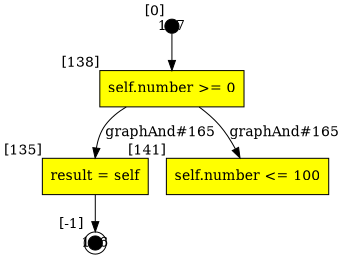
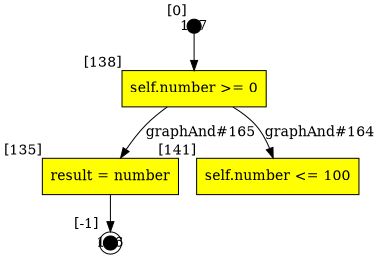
  digraph {
    node [fillcolor=yellow shape=box style=filled]
-   n1 [label="result = self" xlabel="[135]"]
+   n1 [label="result = number" xlabel="[135]"]
    136 [fillcolor=black fixedsize=true height=.2 shape=doublecircle width=.2 xlabel="[-1]"]
    137 [fillcolor=black fixedsize=true height=.2 shape=circle width=.2 xlabel="[0]"]
    n4 [label="self.number >= 0" xlabel="[138]"]
    n5 [label="self.number <= 100" xlabel="[141]"]
    n1 -> 136
    137 -> n4
    n4 -> n1 [label="graphAnd#165"]
-   n4 -> n5 [label="graphAnd#165"]
+   n4 -> n5 [label="graphAnd#164"]
  }
